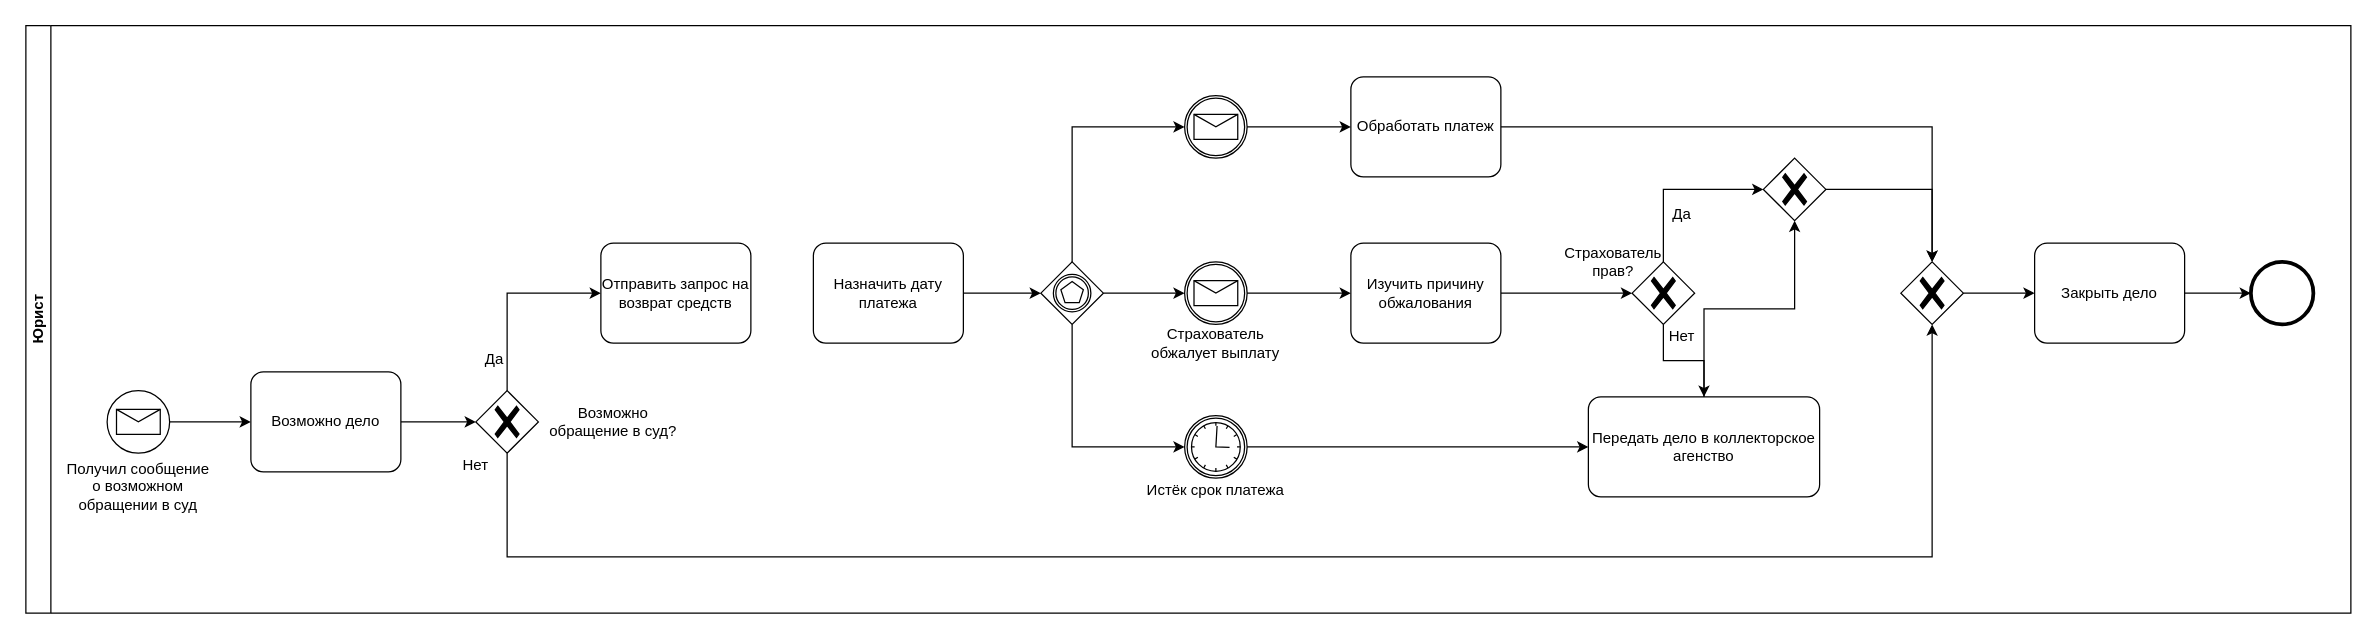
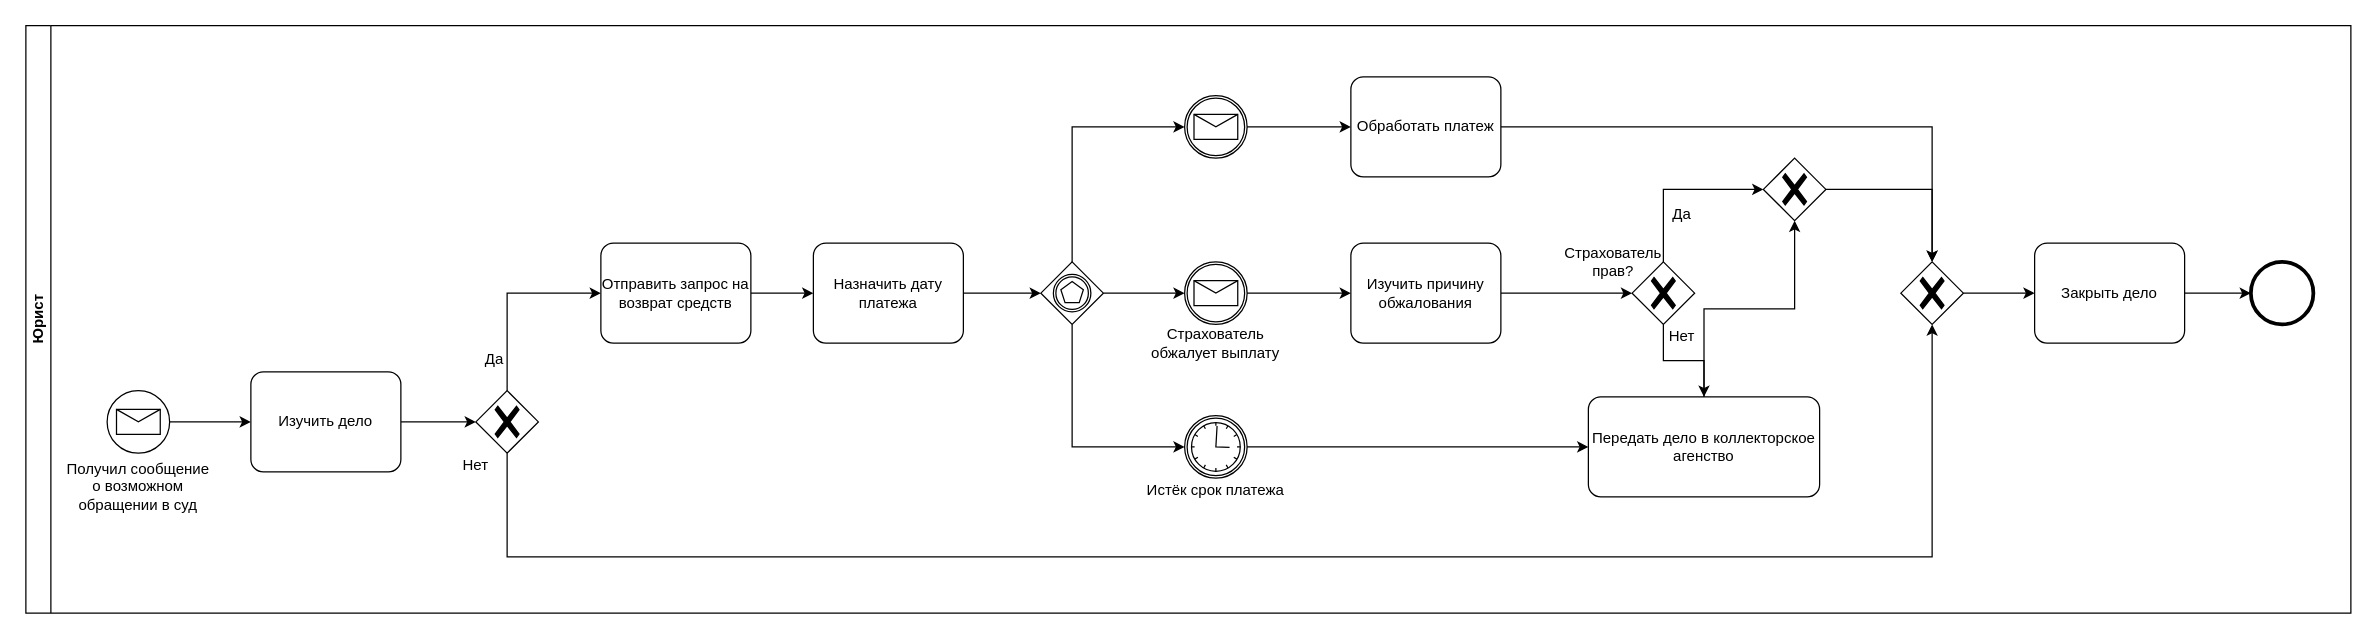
  <mxCell id="0" />
  <mxCell id="1" parent="0" />
  <mxCell id="2" value="Юрист" style="swimlane;startSize=20;horizontal=0;html=1;whiteSpace=wrap;" vertex="1" parent="1"><mxGeometry x="20" y="20" width="1860" height="470" as="geometry" /></mxCell>
  <mxCell id="3" style="edgeStyle=orthogonalEdgeStyle;rounded=0;orthogonalLoop=1;jettySize=auto;html=1;" edge="1" parent="2" source="4" target="7"><mxGeometry relative="1" as="geometry" /></mxCell>
  <mxCell id="4" value="" style="points=[[0.145,0.145,0],[0.5,0,0],[0.855,0.145,0],[1,0.5,0],[0.855,0.855,0],[0.5,1,0],[0.145,0.855,0],[0,0.5,0]];shape=mxgraph.bpmn.event;html=1;verticalLabelPosition=bottom;labelBackgroundColor=#ffffff;verticalAlign=top;align=center;perimeter=ellipsePerimeter;outlineConnect=0;aspect=fixed;outline=standard;symbol=message;" vertex="1" parent="2"><mxGeometry x="65" y="292" width="50" height="50" as="geometry" /></mxCell>
  <mxCell id="5" value="Получил сообщение о возможном обращении в суд" style="text;html=1;align=center;verticalAlign=middle;whiteSpace=wrap;rounded=0;" vertex="1" parent="2"><mxGeometry x="30" y="354" width="120" height="30" as="geometry" /></mxCell>
  <mxCell id="6" value="" style="edgeStyle=orthogonalEdgeStyle;rounded=0;orthogonalLoop=1;jettySize=auto;html=1;" edge="1" parent="2" source="7" target="9"><mxGeometry relative="1" as="geometry" /></mxCell>
- <mxCell id="7" value="Возможно дело" style="points=[[0.25,0,0],[0.5,0,0],[0.75,0,0],[1,0.25,0],[1,0.5,0],[1,0.75,0],[0.75,1,0],[0.5,1,0],[0.25,1,0],[0,0.75,0],[0,0.5,0],[0,0.25,0]];shape=mxgraph.bpmn.task;whiteSpace=wrap;rectStyle=rounded;size=10;html=1;container=1;expand=0;collapsible=0;taskMarker=abstract;" vertex="1" parent="2"><mxGeometry x="180" y="277" width="120" height="80" as="geometry" /></mxCell>
+ <mxCell id="7" value="Изучить дело" style="points=[[0.25,0,0],[0.5,0,0],[0.75,0,0],[1,0.25,0],[1,0.5,0],[1,0.75,0],[0.75,1,0],[0.5,1,0],[0.25,1,0],[0,0.75,0],[0,0.5,0],[0,0.25,0]];shape=mxgraph.bpmn.task;whiteSpace=wrap;rectStyle=rounded;size=10;html=1;container=1;expand=0;collapsible=0;taskMarker=abstract;" vertex="1" parent="2"><mxGeometry x="180" y="277" width="120" height="80" as="geometry" /></mxCell>
  <mxCell id="8" value="" style="edgeStyle=orthogonalEdgeStyle;rounded=0;orthogonalLoop=1;jettySize=auto;html=1;entryX=0;entryY=0.5;entryDx=0;entryDy=0;entryPerimeter=0;exitX=0.5;exitY=0;exitDx=0;exitDy=0;exitPerimeter=0;" edge="1" parent="2" source="9" target="16"><mxGeometry relative="1" as="geometry" /></mxCell>
  <mxCell id="9" value="" style="points=[[0.25,0.25,0],[0.5,0,0],[0.75,0.25,0],[1,0.5,0],[0.75,0.75,0],[0.5,1,0],[0.25,0.75,0],[0,0.5,0]];shape=mxgraph.bpmn.gateway2;html=1;verticalLabelPosition=bottom;labelBackgroundColor=#ffffff;verticalAlign=top;align=center;perimeter=rhombusPerimeter;outlineConnect=0;outline=none;symbol=none;gwType=exclusive;" vertex="1" parent="2"><mxGeometry x="360" y="292" width="50" height="50" as="geometry" /></mxCell>
- <mxCell id="10" value="Возможно обращение в суд?" style="text;html=1;align=center;verticalAlign=middle;whiteSpace=wrap;rounded=0;" vertex="1" parent="2"><mxGeometry x="410" y="302" width="120" height="30" as="geometry" /></mxCell>
  <mxCell id="11" value="" style="edgeStyle=orthogonalEdgeStyle;rounded=0;orthogonalLoop=1;jettySize=auto;html=1;" edge="1" parent="2" source="12" target="38"><mxGeometry relative="1" as="geometry" /></mxCell>
  <mxCell id="12" value="Закрыть дело" style="points=[[0.25,0,0],[0.5,0,0],[0.75,0,0],[1,0.25,0],[1,0.5,0],[1,0.75,0],[0.75,1,0],[0.5,1,0],[0.25,1,0],[0,0.75,0],[0,0.5,0],[0,0.25,0]];shape=mxgraph.bpmn.task;whiteSpace=wrap;rectStyle=rounded;size=10;html=1;container=1;expand=0;collapsible=0;taskMarker=abstract;" vertex="1" parent="2"><mxGeometry x="1607" y="174" width="120" height="80" as="geometry" /></mxCell>
  <mxCell id="13" value="Нет" style="text;html=1;align=center;verticalAlign=middle;whiteSpace=wrap;rounded=0;" vertex="1" parent="2"><mxGeometry x="340" y="342" width="40" height="20" as="geometry" /></mxCell>
  <mxCell id="14" value="Да" style="text;html=1;align=center;verticalAlign=middle;whiteSpace=wrap;rounded=0;" vertex="1" parent="2"><mxGeometry x="350" y="257" width="50" height="20" as="geometry" /></mxCell>
+ <mxCell id="15" style="edgeStyle=orthogonalEdgeStyle;rounded=0;orthogonalLoop=1;jettySize=auto;html=1;" edge="1" parent="2" source="16" target="17"><mxGeometry relative="1" as="geometry" /></mxCell>
  <mxCell id="16" value="Отправить запрос на возврат средств" style="points=[[0.25,0,0],[0.5,0,0],[0.75,0,0],[1,0.25,0],[1,0.5,0],[1,0.75,0],[0.75,1,0],[0.5,1,0],[0.25,1,0],[0,0.75,0],[0,0.5,0],[0,0.25,0]];shape=mxgraph.bpmn.task;whiteSpace=wrap;rectStyle=rounded;size=10;html=1;container=1;expand=0;collapsible=0;taskMarker=abstract;" vertex="1" parent="2"><mxGeometry x="460" y="174" width="120" height="80" as="geometry" /></mxCell>
  <mxCell id="17" value="Назначить дату платежа" style="points=[[0.25,0,0],[0.5,0,0],[0.75,0,0],[1,0.25,0],[1,0.5,0],[1,0.75,0],[0.75,1,0],[0.5,1,0],[0.25,1,0],[0,0.75,0],[0,0.5,0],[0,0.25,0]];shape=mxgraph.bpmn.task;whiteSpace=wrap;rectStyle=rounded;size=10;html=1;container=1;expand=0;collapsible=0;taskMarker=abstract;" vertex="1" parent="2"><mxGeometry x="630" y="174" width="120" height="80" as="geometry" /></mxCell>
  <mxCell id="18" value="" style="points=[[0.145,0.145,0],[0.5,0,0],[0.855,0.145,0],[1,0.5,0],[0.855,0.855,0],[0.5,1,0],[0.145,0.855,0],[0,0.5,0]];shape=mxgraph.bpmn.event;html=1;verticalLabelPosition=bottom;labelBackgroundColor=#ffffff;verticalAlign=top;align=center;perimeter=ellipsePerimeter;outlineConnect=0;aspect=fixed;outline=catching;symbol=timer;" vertex="1" parent="2"><mxGeometry x="927" y="312" width="50" height="50" as="geometry" /></mxCell>
  <mxCell id="19" value="" style="points=[[0.25,0.25,0],[0.5,0,0],[0.75,0.25,0],[1,0.5,0],[0.75,0.75,0],[0.5,1,0],[0.25,0.75,0],[0,0.5,0]];shape=mxgraph.bpmn.gateway2;html=1;verticalLabelPosition=bottom;labelBackgroundColor=#ffffff;verticalAlign=top;align=center;perimeter=rhombusPerimeter;outlineConnect=0;outline=none;symbol=none;gwType=exclusive;" vertex="1" parent="2"><mxGeometry x="1500" y="189" width="50" height="50" as="geometry" /></mxCell>
  <mxCell id="20" style="edgeStyle=orthogonalEdgeStyle;rounded=0;orthogonalLoop=1;jettySize=auto;html=1;" edge="1" parent="2" source="21" target="39"><mxGeometry relative="1" as="geometry" /></mxCell>
  <mxCell id="21" value="" style="points=[[0.25,0.25,0],[0.5,0,0],[0.75,0.25,0],[1,0.5,0],[0.75,0.75,0],[0.5,1,0],[0.25,0.75,0],[0,0.5,0]];shape=mxgraph.bpmn.gateway2;html=1;verticalLabelPosition=bottom;labelBackgroundColor=#ffffff;verticalAlign=top;align=center;perimeter=rhombusPerimeter;outlineConnect=0;outline=catching;symbol=multiple;" vertex="1" parent="2"><mxGeometry x="812" y="189" width="50" height="50" as="geometry" /></mxCell>
  <mxCell id="22" value="Нет" style="text;html=1;align=center;verticalAlign=middle;whiteSpace=wrap;rounded=0;" vertex="1" parent="2"><mxGeometry x="1305" y="239" width="40" height="20" as="geometry" /></mxCell>
  <mxCell id="23" value="Да" style="text;html=1;align=center;verticalAlign=middle;whiteSpace=wrap;rounded=0;" vertex="1" parent="2"><mxGeometry x="1310" y="136" width="30" height="30" as="geometry" /></mxCell>
  <mxCell id="24" value="Страхователь прав?" style="text;html=1;align=center;verticalAlign=middle;whiteSpace=wrap;rounded=0;" vertex="1" parent="2"><mxGeometry x="1230" y="174" width="80" height="30" as="geometry" /></mxCell>
  <mxCell id="25" value="" style="points=[[0.145,0.145,0],[0.5,0,0],[0.855,0.145,0],[1,0.5,0],[0.855,0.855,0],[0.5,1,0],[0.145,0.855,0],[0,0.5,0]];shape=mxgraph.bpmn.event;html=1;verticalLabelPosition=bottom;labelBackgroundColor=#ffffff;verticalAlign=top;align=center;perimeter=ellipsePerimeter;outlineConnect=0;aspect=fixed;outline=catching;symbol=message;" vertex="1" parent="2"><mxGeometry x="927" y="56" width="50" height="50" as="geometry" /></mxCell>
  <mxCell id="26" value="Страхователь обжалует выплату" style="text;html=1;align=center;verticalAlign=middle;whiteSpace=wrap;rounded=0;" vertex="1" parent="2"><mxGeometry x="892" y="239" width="120" height="30" as="geometry" /></mxCell>
  <mxCell id="27" value="Истёк срок платежа" style="text;html=1;align=center;verticalAlign=middle;whiteSpace=wrap;rounded=0;" vertex="1" parent="2"><mxGeometry x="892" y="357" width="120" height="30" as="geometry" /></mxCell>
  <mxCell id="28" style="edgeStyle=orthogonalEdgeStyle;rounded=0;orthogonalLoop=1;jettySize=auto;html=1;entryX=0;entryY=0.5;entryDx=0;entryDy=0;entryPerimeter=0;" edge="1" parent="2" source="17" target="21"><mxGeometry relative="1" as="geometry" /></mxCell>
  <mxCell id="29" style="edgeStyle=orthogonalEdgeStyle;rounded=0;orthogonalLoop=1;jettySize=auto;html=1;entryX=0;entryY=0.5;entryDx=0;entryDy=0;entryPerimeter=0;exitX=0.5;exitY=0;exitDx=0;exitDy=0;exitPerimeter=0;" edge="1" parent="2" source="21" target="25"><mxGeometry relative="1" as="geometry" /></mxCell>
  <mxCell id="30" style="edgeStyle=orthogonalEdgeStyle;rounded=0;orthogonalLoop=1;jettySize=auto;html=1;entryX=0;entryY=0.5;entryDx=0;entryDy=0;entryPerimeter=0;exitX=0.5;exitY=1;exitDx=0;exitDy=0;exitPerimeter=0;" edge="1" parent="2" source="21" target="18"><mxGeometry relative="1" as="geometry" /></mxCell>
  <mxCell id="31" value="Передать дело в коллекторское агенство" style="points=[[0.25,0,0],[0.5,0,0],[0.75,0,0],[1,0.25,0],[1,0.5,0],[1,0.75,0],[0.75,1,0],[0.5,1,0],[0.25,1,0],[0,0.75,0],[0,0.5,0],[0,0.25,0]];shape=mxgraph.bpmn.task;whiteSpace=wrap;rectStyle=rounded;size=10;html=1;container=1;expand=0;collapsible=0;taskMarker=abstract;" vertex="1" parent="2"><mxGeometry x="1250" y="297" width="185" height="80" as="geometry" /></mxCell>
  <mxCell id="32" value="" style="edgeStyle=orthogonalEdgeStyle;rounded=0;orthogonalLoop=1;jettySize=auto;html=1;" edge="1" parent="2" source="33" target="34"><mxGeometry relative="1" as="geometry" /></mxCell>
  <mxCell id="33" value="Изучить причину обжалования" style="points=[[0.25,0,0],[0.5,0,0],[0.75,0,0],[1,0.25,0],[1,0.5,0],[1,0.75,0],[0.75,1,0],[0.5,1,0],[0.25,1,0],[0,0.75,0],[0,0.5,0],[0,0.25,0]];shape=mxgraph.bpmn.task;whiteSpace=wrap;rectStyle=rounded;size=10;html=1;container=1;expand=0;collapsible=0;taskMarker=abstract;" vertex="1" parent="2"><mxGeometry x="1060" y="174" width="120" height="80" as="geometry" /></mxCell>
  <mxCell id="34" value="" style="points=[[0.25,0.25,0],[0.5,0,0],[0.75,0.25,0],[1,0.5,0],[0.75,0.75,0],[0.5,1,0],[0.25,0.75,0],[0,0.5,0]];shape=mxgraph.bpmn.gateway2;html=1;verticalLabelPosition=bottom;labelBackgroundColor=#ffffff;verticalAlign=top;align=center;perimeter=rhombusPerimeter;outlineConnect=0;outline=none;symbol=none;gwType=exclusive;" vertex="1" parent="2"><mxGeometry x="1285" y="189" width="50" height="50" as="geometry" /></mxCell>
  <mxCell id="35" value="" style="points=[[0.25,0.25,0],[0.5,0,0],[0.75,0.25,0],[1,0.5,0],[0.75,0.75,0],[0.5,1,0],[0.25,0.75,0],[0,0.5,0]];shape=mxgraph.bpmn.gateway2;html=1;verticalLabelPosition=bottom;labelBackgroundColor=#ffffff;verticalAlign=top;align=center;perimeter=rhombusPerimeter;outlineConnect=0;outline=none;symbol=none;gwType=exclusive;" vertex="1" parent="2"><mxGeometry x="1390" y="106" width="50" height="50" as="geometry" /></mxCell>
  <mxCell id="36" style="edgeStyle=orthogonalEdgeStyle;rounded=0;orthogonalLoop=1;jettySize=auto;html=1;entryX=0;entryY=0.5;entryDx=0;entryDy=0;entryPerimeter=0;" edge="1" parent="2" source="19" target="12"><mxGeometry relative="1" as="geometry" /></mxCell>
  <mxCell id="37" style="edgeStyle=orthogonalEdgeStyle;rounded=0;orthogonalLoop=1;jettySize=auto;html=1;entryX=0.5;entryY=0;entryDx=0;entryDy=0;entryPerimeter=0;" edge="1" parent="2" source="35" target="19"><mxGeometry relative="1" as="geometry" /></mxCell>
  <mxCell id="38" value="" style="points=[[0.145,0.145,0],[0.5,0,0],[0.855,0.145,0],[1,0.5,0],[0.855,0.855,0],[0.5,1,0],[0.145,0.855,0],[0,0.5,0]];shape=mxgraph.bpmn.event;html=1;verticalLabelPosition=bottom;labelBackgroundColor=#ffffff;verticalAlign=top;align=center;perimeter=ellipsePerimeter;outlineConnect=0;aspect=fixed;outline=end;symbol=terminate2;" vertex="1" parent="2"><mxGeometry x="1780" y="189" width="50" height="50" as="geometry" /></mxCell>
  <mxCell id="39" value="" style="points=[[0.145,0.145,0],[0.5,0,0],[0.855,0.145,0],[1,0.5,0],[0.855,0.855,0],[0.5,1,0],[0.145,0.855,0],[0,0.5,0]];shape=mxgraph.bpmn.event;html=1;verticalLabelPosition=bottom;labelBackgroundColor=#ffffff;verticalAlign=top;align=center;perimeter=ellipsePerimeter;outlineConnect=0;aspect=fixed;outline=catching;symbol=message;" vertex="1" parent="2"><mxGeometry x="927" y="189" width="50" height="50" as="geometry" /></mxCell>
  <mxCell id="40" value="Обработать платеж" style="points=[[0.25,0,0],[0.5,0,0],[0.75,0,0],[1,0.25,0],[1,0.5,0],[1,0.75,0],[0.75,1,0],[0.5,1,0],[0.25,1,0],[0,0.75,0],[0,0.5,0],[0,0.25,0]];shape=mxgraph.bpmn.task;whiteSpace=wrap;rectStyle=rounded;size=10;html=1;container=1;expand=0;collapsible=0;taskMarker=abstract;" vertex="1" parent="2"><mxGeometry x="1060" y="41" width="120" height="80" as="geometry" /></mxCell>
  <mxCell id="41" style="edgeStyle=orthogonalEdgeStyle;rounded=0;orthogonalLoop=1;jettySize=auto;html=1;entryX=0;entryY=0.5;entryDx=0;entryDy=0;entryPerimeter=0;" edge="1" parent="2" source="25" target="40"><mxGeometry relative="1" as="geometry" /></mxCell>
  <mxCell id="42" style="edgeStyle=orthogonalEdgeStyle;rounded=0;orthogonalLoop=1;jettySize=auto;html=1;entryX=0;entryY=0.5;entryDx=0;entryDy=0;entryPerimeter=0;" edge="1" parent="2" source="39" target="33"><mxGeometry relative="1" as="geometry" /></mxCell>
  <mxCell id="43" style="edgeStyle=orthogonalEdgeStyle;rounded=0;orthogonalLoop=1;jettySize=auto;html=1;entryX=0;entryY=0.5;entryDx=0;entryDy=0;entryPerimeter=0;exitX=0.5;exitY=0;exitDx=0;exitDy=0;exitPerimeter=0;" edge="1" parent="2" source="34" target="35"><mxGeometry relative="1" as="geometry"><mxPoint x="1310" y="185" as="sourcePoint" /></mxGeometry></mxCell>
  <mxCell id="44" style="edgeStyle=orthogonalEdgeStyle;rounded=0;orthogonalLoop=1;jettySize=auto;html=1;entryX=0.5;entryY=0;entryDx=0;entryDy=0;entryPerimeter=0;" edge="1" parent="2" source="34" target="31"><mxGeometry relative="1" as="geometry" /></mxCell>
  <mxCell id="45" style="edgeStyle=orthogonalEdgeStyle;rounded=0;orthogonalLoop=1;jettySize=auto;html=1;entryX=0;entryY=0.5;entryDx=0;entryDy=0;entryPerimeter=0;" edge="1" parent="2" source="18" target="31"><mxGeometry relative="1" as="geometry" /></mxCell>
  <mxCell id="46" style="edgeStyle=orthogonalEdgeStyle;rounded=0;orthogonalLoop=1;jettySize=auto;html=1;entryX=0.5;entryY=1;entryDx=0;entryDy=0;entryPerimeter=0;" edge="1" parent="2" source="9" target="19"><mxGeometry relative="1" as="geometry"><Array as="points"><mxPoint x="385" y="425" /><mxPoint x="1525" y="425" /></Array></mxGeometry></mxCell>
  <mxCell id="47" style="edgeStyle=orthogonalEdgeStyle;rounded=0;orthogonalLoop=1;jettySize=auto;html=1;entryX=0.5;entryY=1;entryDx=0;entryDy=0;entryPerimeter=0;" edge="1" parent="2" source="31" target="35"><mxGeometry relative="1" as="geometry" /></mxCell>
  <mxCell id="48" style="edgeStyle=orthogonalEdgeStyle;rounded=0;orthogonalLoop=1;jettySize=auto;html=1;entryX=0.5;entryY=0;entryDx=0;entryDy=0;entryPerimeter=0;" edge="1" parent="2" source="40" target="19"><mxGeometry relative="1" as="geometry" /></mxCell>
